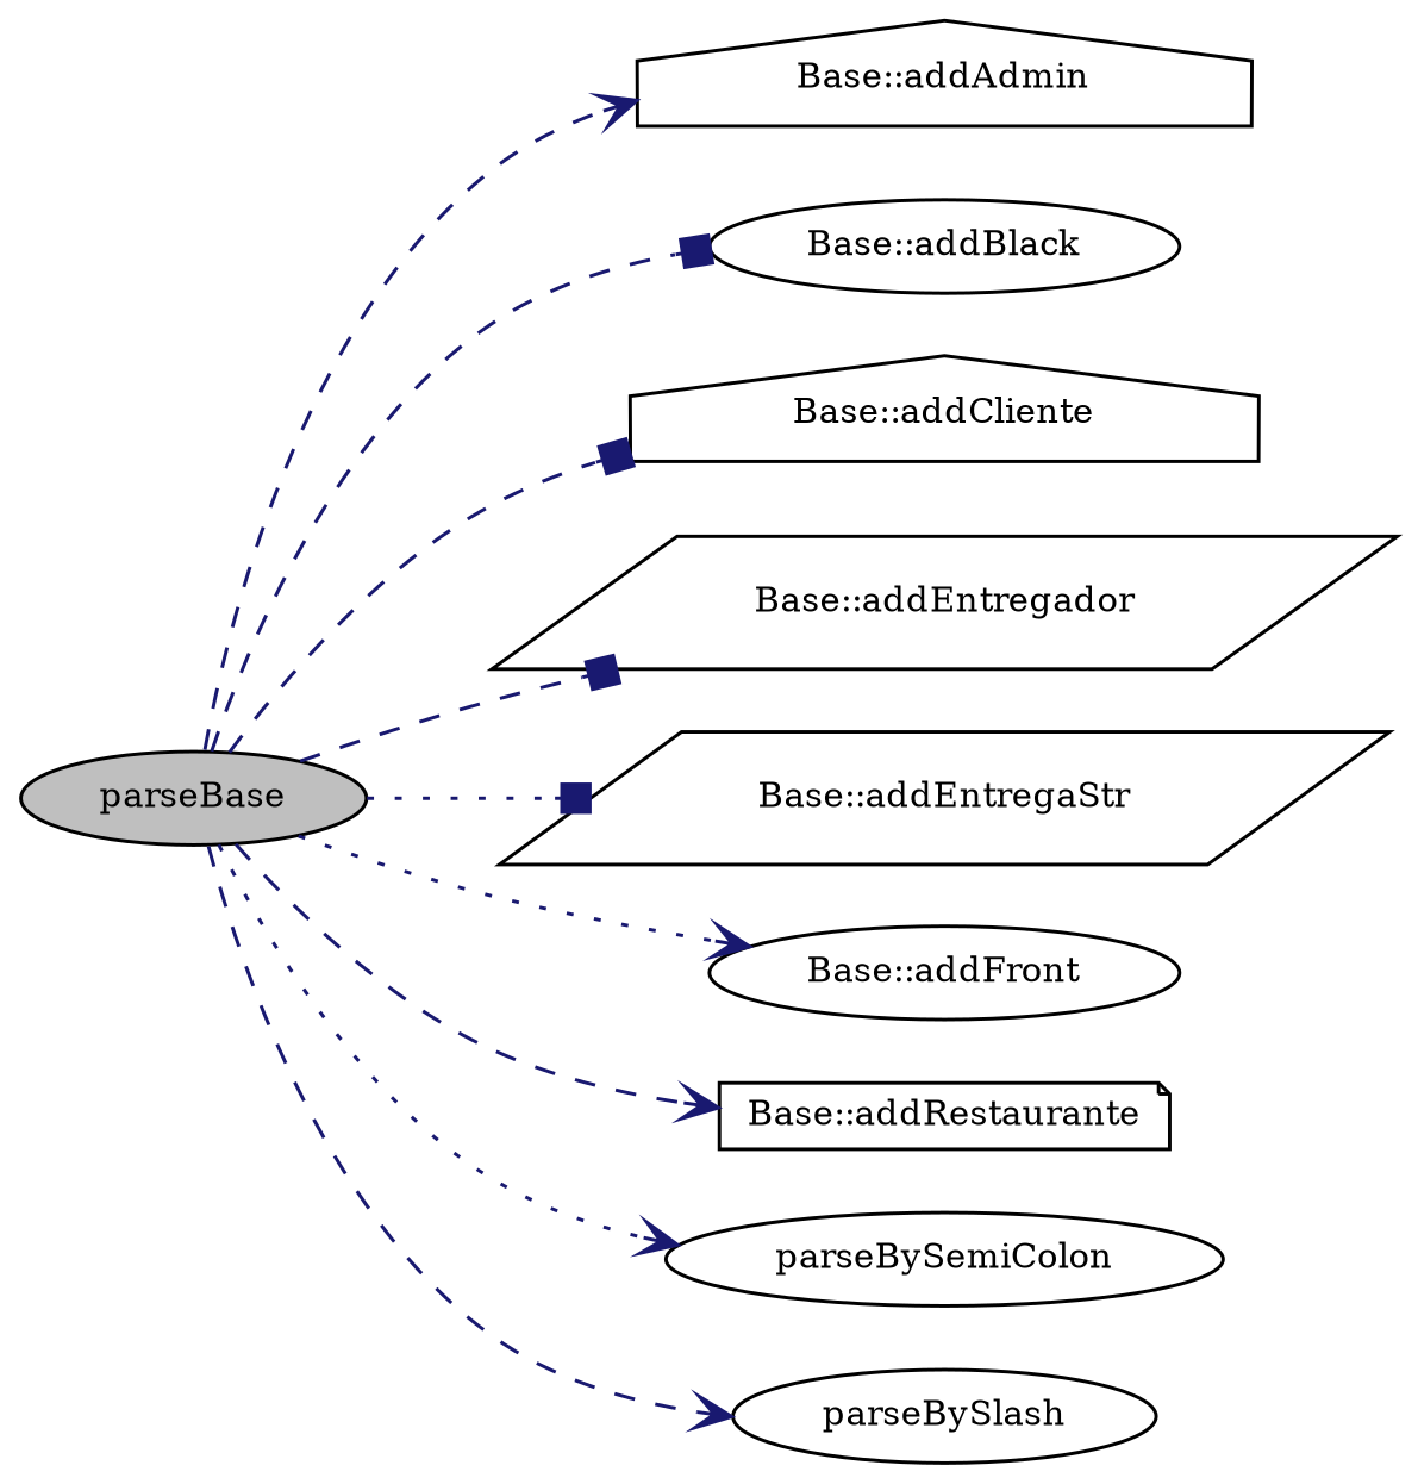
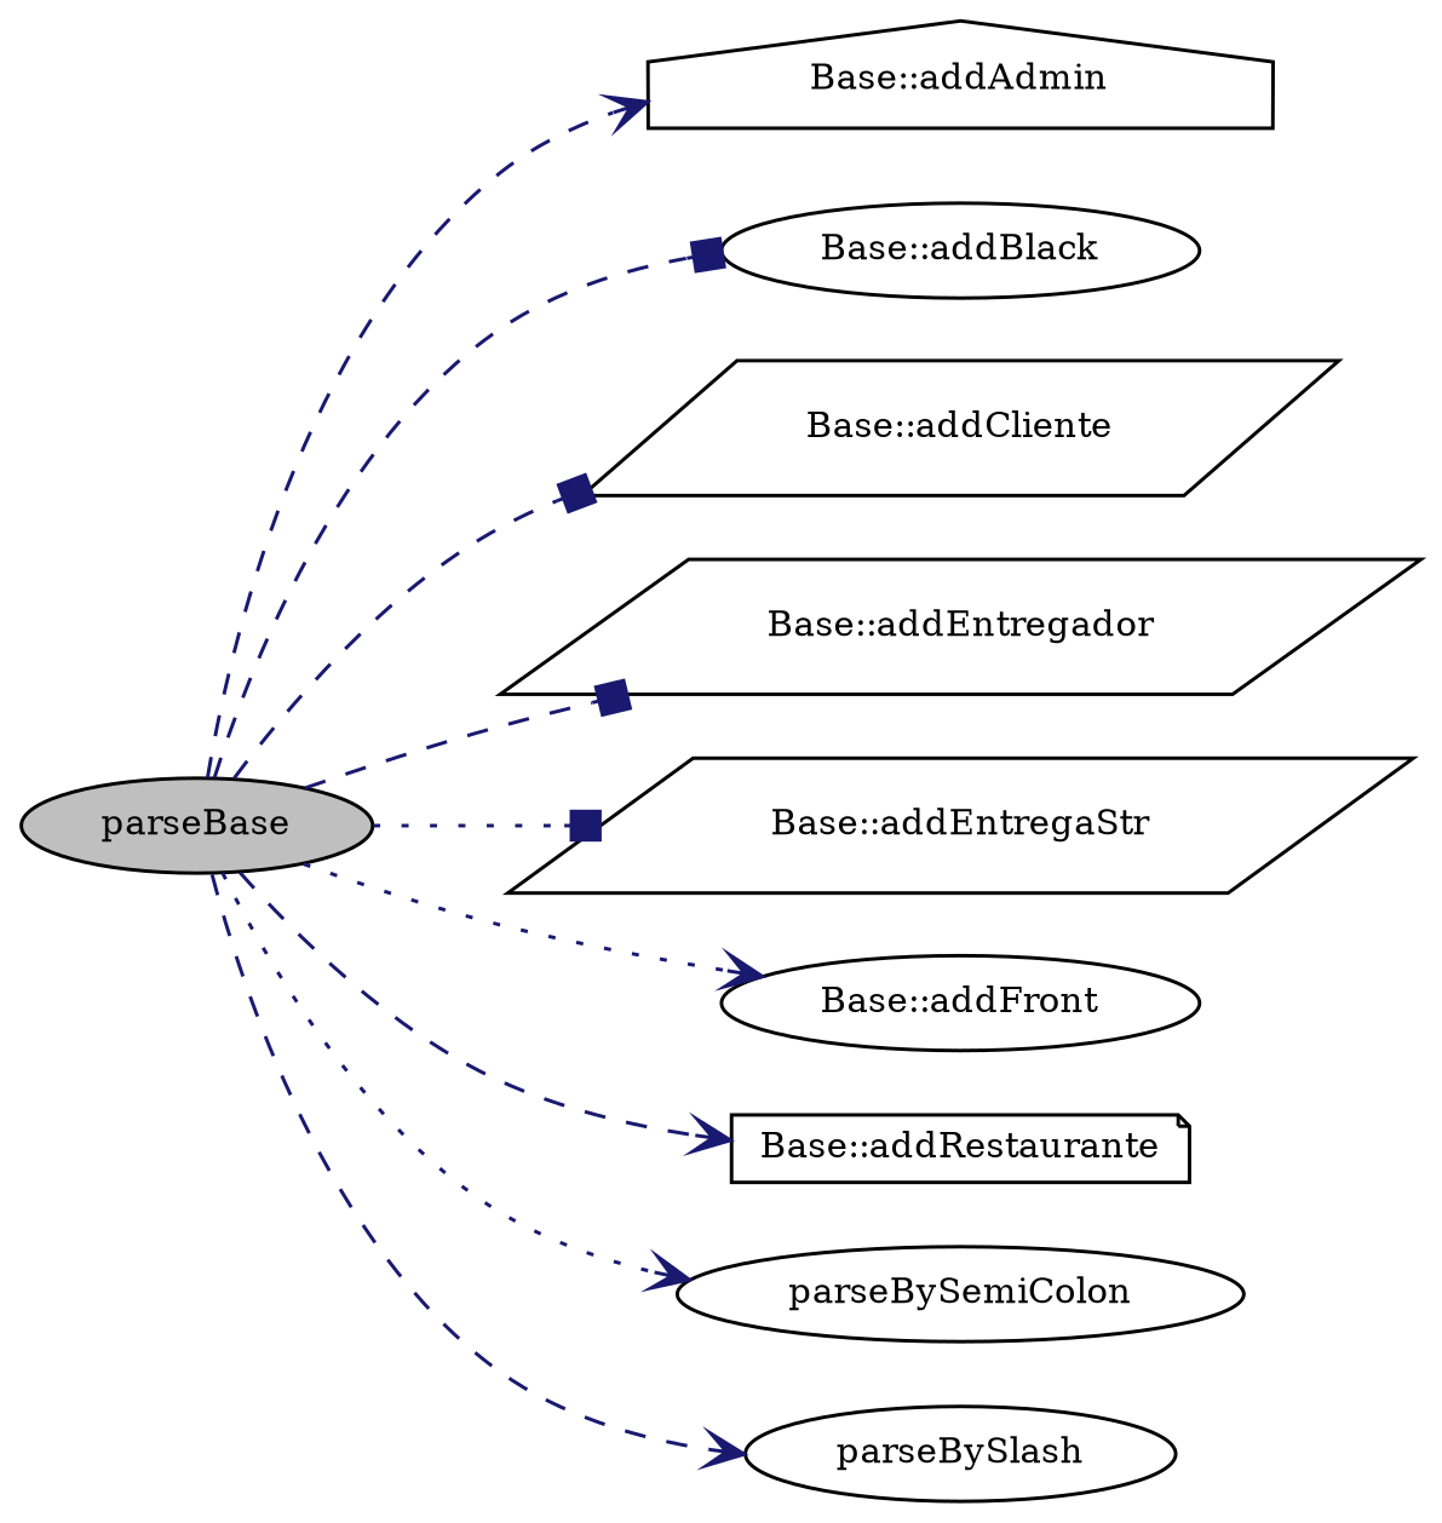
  digraph {
    fontname="DejaVu Serif"
    rankdir=LR
    node [color=black fillcolor=white fontname="DejaVu Serif" fontsize=10 shape=ellipse style=filled]
    edge [arrowhead=vee color=midnightblue fontname="DejaVu Serif" fontsize=10 labelfontname=Helvetica labelfontsize=10 style=dashed]
    n1 [fillcolor=grey75 fontcolor=black height=0.2 label=parseBase width=0.4]
    n2 [height=0.2 label="Base::addAdmin" shape=house width=0.4]
    n3 [height=0.2 label="Base::addBlack" width=0.4]
-   n4 [height=0.2 label="Base::addCliente" shape=house width=0.4]
+   n4 [height=0.2 label="Base::addCliente" shape=parallelogram width=0.4]
    n5 [height=0.2 label="Base::addEntregador" shape=parallelogram width=0.4]
    n6 [height=0.2 label="Base::addEntregaStr" shape=parallelogram width=0.4]
    n7 [height=0.2 label="Base::addFront" width=0.4]
    n8 [height=0.2 label="Base::addRestaurante" shape=note width=0.4]
    n9 [height=0.2 label=parseBySemiColon width=0.4]
    n10 [height=0.2 label=parseBySlash width=0.4]
    n1 -> n2
    n1 -> n3 [arrowhead=box]
    n1 -> n4 [arrowhead=box]
    n1 -> n5 [arrowhead=box]
    n1 -> n6 [arrowhead=box style=dotted]
    n1 -> n7 [style=dotted]
    n1 -> n8
    n1 -> n9 [style=dotted]
    n1 -> n10
  }
